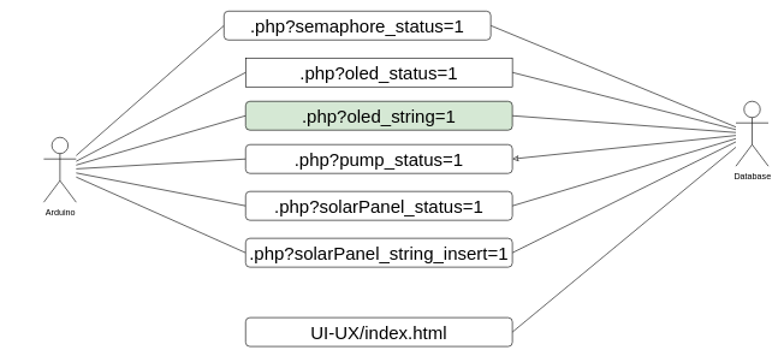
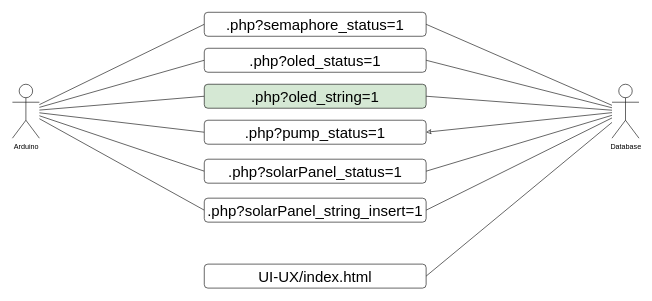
  <mxCell id="0" />
  <mxCell id="1" parent="0" />
  <mxCell id="2" style="edgeStyle=none;rounded=0;jumpStyle=none;jumpSize=6;orthogonalLoop=1;jettySize=auto;html=1;entryX=0;entryY=0.5;entryDx=0;entryDy=0;shadow=0;fontSize=25;endArrow=none;endFill=0;" edge="1" parent="1" source="8" target="17"><mxGeometry relative="1" as="geometry" /></mxCell>
  <mxCell id="3" style="edgeStyle=none;rounded=0;jumpStyle=none;jumpSize=6;orthogonalLoop=1;jettySize=auto;html=1;entryX=0;entryY=0.5;entryDx=0;entryDy=0;shadow=0;fontSize=25;endArrow=none;endFill=0;" edge="1" parent="1" source="8" target="18"><mxGeometry relative="1" as="geometry" /></mxCell>
  <mxCell id="4" style="edgeStyle=none;rounded=0;jumpStyle=none;jumpSize=6;orthogonalLoop=1;jettySize=auto;html=1;entryX=0;entryY=0.5;entryDx=0;entryDy=0;shadow=0;fontSize=25;endArrow=none;endFill=0;" edge="1" parent="1" source="8" target="19"><mxGeometry relative="1" as="geometry" /></mxCell>
  <mxCell id="5" style="edgeStyle=none;rounded=0;jumpStyle=none;jumpSize=6;orthogonalLoop=1;jettySize=auto;html=1;entryX=0;entryY=0.5;entryDx=0;entryDy=0;shadow=0;fontSize=25;endArrow=none;endFill=0;" edge="1" parent="1" source="8" target="20"><mxGeometry relative="1" as="geometry" /></mxCell>
  <mxCell id="6" style="edgeStyle=none;rounded=0;jumpStyle=none;jumpSize=6;orthogonalLoop=1;jettySize=auto;html=1;entryX=0;entryY=0.5;entryDx=0;entryDy=0;shadow=0;fontSize=25;endArrow=none;endFill=0;" edge="1" parent="1" source="8" target="21"><mxGeometry relative="1" as="geometry" /></mxCell>
  <mxCell id="7" style="edgeStyle=none;rounded=0;jumpStyle=none;jumpSize=6;orthogonalLoop=1;jettySize=auto;html=1;entryX=0;entryY=0.5;entryDx=0;entryDy=0;shadow=0;fontSize=25;endArrow=none;endFill=0;" edge="1" parent="1" source="8" target="22"><mxGeometry relative="1" as="geometry" /></mxCell>
- <mxCell id="8" value="Arduino&lt;br&gt;" style="shape=umlActor;verticalLabelPosition=bottom;verticalAlign=top;html=1;outlineConnect=0;" vertex="1" parent="1"><mxGeometry x="60" y="190" width="45" height="90" as="geometry" /></mxCell>
+ <mxCell id="8" value="Arduino&lt;br&gt;" style="shape=umlActor;verticalLabelPosition=bottom;verticalAlign=top;html=1;outlineConnect=0;" vertex="1" parent="1"><mxGeometry x="20" y="140" width="45" height="90" as="geometry" /></mxCell>
  <mxCell id="9" style="edgeStyle=none;rounded=0;jumpStyle=none;jumpSize=6;orthogonalLoop=1;jettySize=auto;html=1;entryX=1;entryY=0.5;entryDx=0;entryDy=0;shadow=0;fontSize=25;endArrow=none;endFill=0;" edge="1" parent="1" source="16" target="17"><mxGeometry relative="1" as="geometry" /></mxCell>
  <mxCell id="10" style="edgeStyle=none;rounded=0;jumpStyle=none;jumpSize=6;orthogonalLoop=1;jettySize=auto;html=1;entryX=1;entryY=0.5;entryDx=0;entryDy=0;shadow=0;fontSize=25;endArrow=none;endFill=0;" edge="1" parent="1" source="16" target="18"><mxGeometry relative="1" as="geometry" /></mxCell>
  <mxCell id="11" style="edgeStyle=none;rounded=0;jumpStyle=none;jumpSize=6;orthogonalLoop=1;jettySize=auto;html=1;entryX=1;entryY=0.5;entryDx=0;entryDy=0;shadow=0;fontSize=25;endArrow=none;endFill=0;" edge="1" parent="1" source="16" target="19"><mxGeometry relative="1" as="geometry" /></mxCell>
  <mxCell id="12" style="edgeStyle=none;rounded=0;jumpStyle=none;jumpSize=6;orthogonalLoop=1;jettySize=auto;html=1;entryX=1;entryY=0.5;entryDx=0;entryDy=0;shadow=0;fontSize=25;endArrow=classic;endFill=0;" edge="1" parent="1" source="16" target="20"><mxGeometry relative="1" as="geometry" /></mxCell>
  <mxCell id="13" style="edgeStyle=none;rounded=0;jumpStyle=none;jumpSize=6;orthogonalLoop=1;jettySize=auto;html=1;entryX=1;entryY=0.5;entryDx=0;entryDy=0;shadow=0;fontSize=25;endArrow=none;endFill=0;" edge="1" parent="1" source="16" target="21"><mxGeometry relative="1" as="geometry" /></mxCell>
  <mxCell id="14" style="edgeStyle=none;rounded=0;jumpStyle=none;jumpSize=6;orthogonalLoop=1;jettySize=auto;html=1;entryX=1;entryY=0.5;entryDx=0;entryDy=0;shadow=0;fontSize=25;endArrow=none;endFill=0;" edge="1" parent="1" source="16" target="22"><mxGeometry relative="1" as="geometry" /></mxCell>
  <mxCell id="15" style="edgeStyle=none;rounded=0;jumpStyle=none;jumpSize=6;orthogonalLoop=1;jettySize=auto;html=1;entryX=1;entryY=0.5;entryDx=0;entryDy=0;shadow=0;fontSize=25;endArrow=none;endFill=0;" edge="1" parent="1" source="16" target="23"><mxGeometry relative="1" as="geometry" /></mxCell>
  <mxCell id="16" value="Database" style="shape=umlActor;verticalLabelPosition=bottom;verticalAlign=top;html=1;outlineConnect=0;" vertex="1" parent="1"><mxGeometry x="1020" y="140" width="45" height="90" as="geometry" /></mxCell>
- <mxCell id="17" value="&lt;font style=&quot;font-size: 25px;&quot;&gt;.php?semaphore_status=1&lt;/font&gt;" style="rounded=1;whiteSpace=wrap;html=1;" vertex="1" parent="1"><mxGeometry x="310" y="15" width="370" height="40" as="geometry" /></mxCell>
- <mxCell id="18" value="&lt;font style=&quot;font-size: 25px;&quot;&gt;.php?oled_status=1&lt;/font&gt;" style="whiteSpace=wrap;html=1;rounded=0;" vertex="1" parent="1"><mxGeometry x="340" y="80" width="370" height="40" as="geometry" /></mxCell>
+ <mxCell id="17" value="&lt;font style=&quot;font-size: 25px;&quot;&gt;.php?semaphore_status=1&lt;/font&gt;" style="rounded=1;whiteSpace=wrap;html=1;" vertex="1" parent="1"><mxGeometry x="340" y="20" width="370" height="40" as="geometry" /></mxCell>
+ <mxCell id="18" value="&lt;font style=&quot;font-size: 25px;&quot;&gt;.php?oled_status=1&lt;/font&gt;" style="rounded=1;whiteSpace=wrap;html=1;" vertex="1" parent="1"><mxGeometry x="340" y="80" width="370" height="40" as="geometry" /></mxCell>
  <mxCell id="19" value="&lt;font style=&quot;font-size: 25px;&quot;&gt;.php?oled_string=1&lt;/font&gt;" style="rounded=1;whiteSpace=wrap;html=1;fillColor=#d5e8d4;" vertex="1" parent="1"><mxGeometry x="340" y="140" width="370" height="40" as="geometry" /></mxCell>
  <mxCell id="20" value="&lt;font style=&quot;font-size: 25px;&quot;&gt;.php?pump_status=1&lt;/font&gt;" style="rounded=1;whiteSpace=wrap;html=1;" vertex="1" parent="1"><mxGeometry x="340" y="200" width="370" height="40" as="geometry" /></mxCell>
  <mxCell id="21" value="&lt;font style=&quot;font-size: 25px;&quot;&gt;.php?solarPanel_status=1&lt;/font&gt;" style="rounded=1;whiteSpace=wrap;html=1;" vertex="1" parent="1"><mxGeometry x="340" y="265" width="370" height="40" as="geometry" /></mxCell>
  <mxCell id="22" value="&lt;font style=&quot;font-size: 25px;&quot;&gt;.php?solarPanel_string_insert=1&lt;/font&gt;" style="rounded=1;whiteSpace=wrap;html=1;" vertex="1" parent="1"><mxGeometry x="340" y="330" width="370" height="40" as="geometry" /></mxCell>
  <mxCell id="23" value="&lt;font style=&quot;font-size: 25px;&quot;&gt;UI-UX/index.html&lt;/font&gt;" style="rounded=1;whiteSpace=wrap;html=1;" vertex="1" parent="1"><mxGeometry x="340" y="440" width="370" height="40" as="geometry" /></mxCell>
